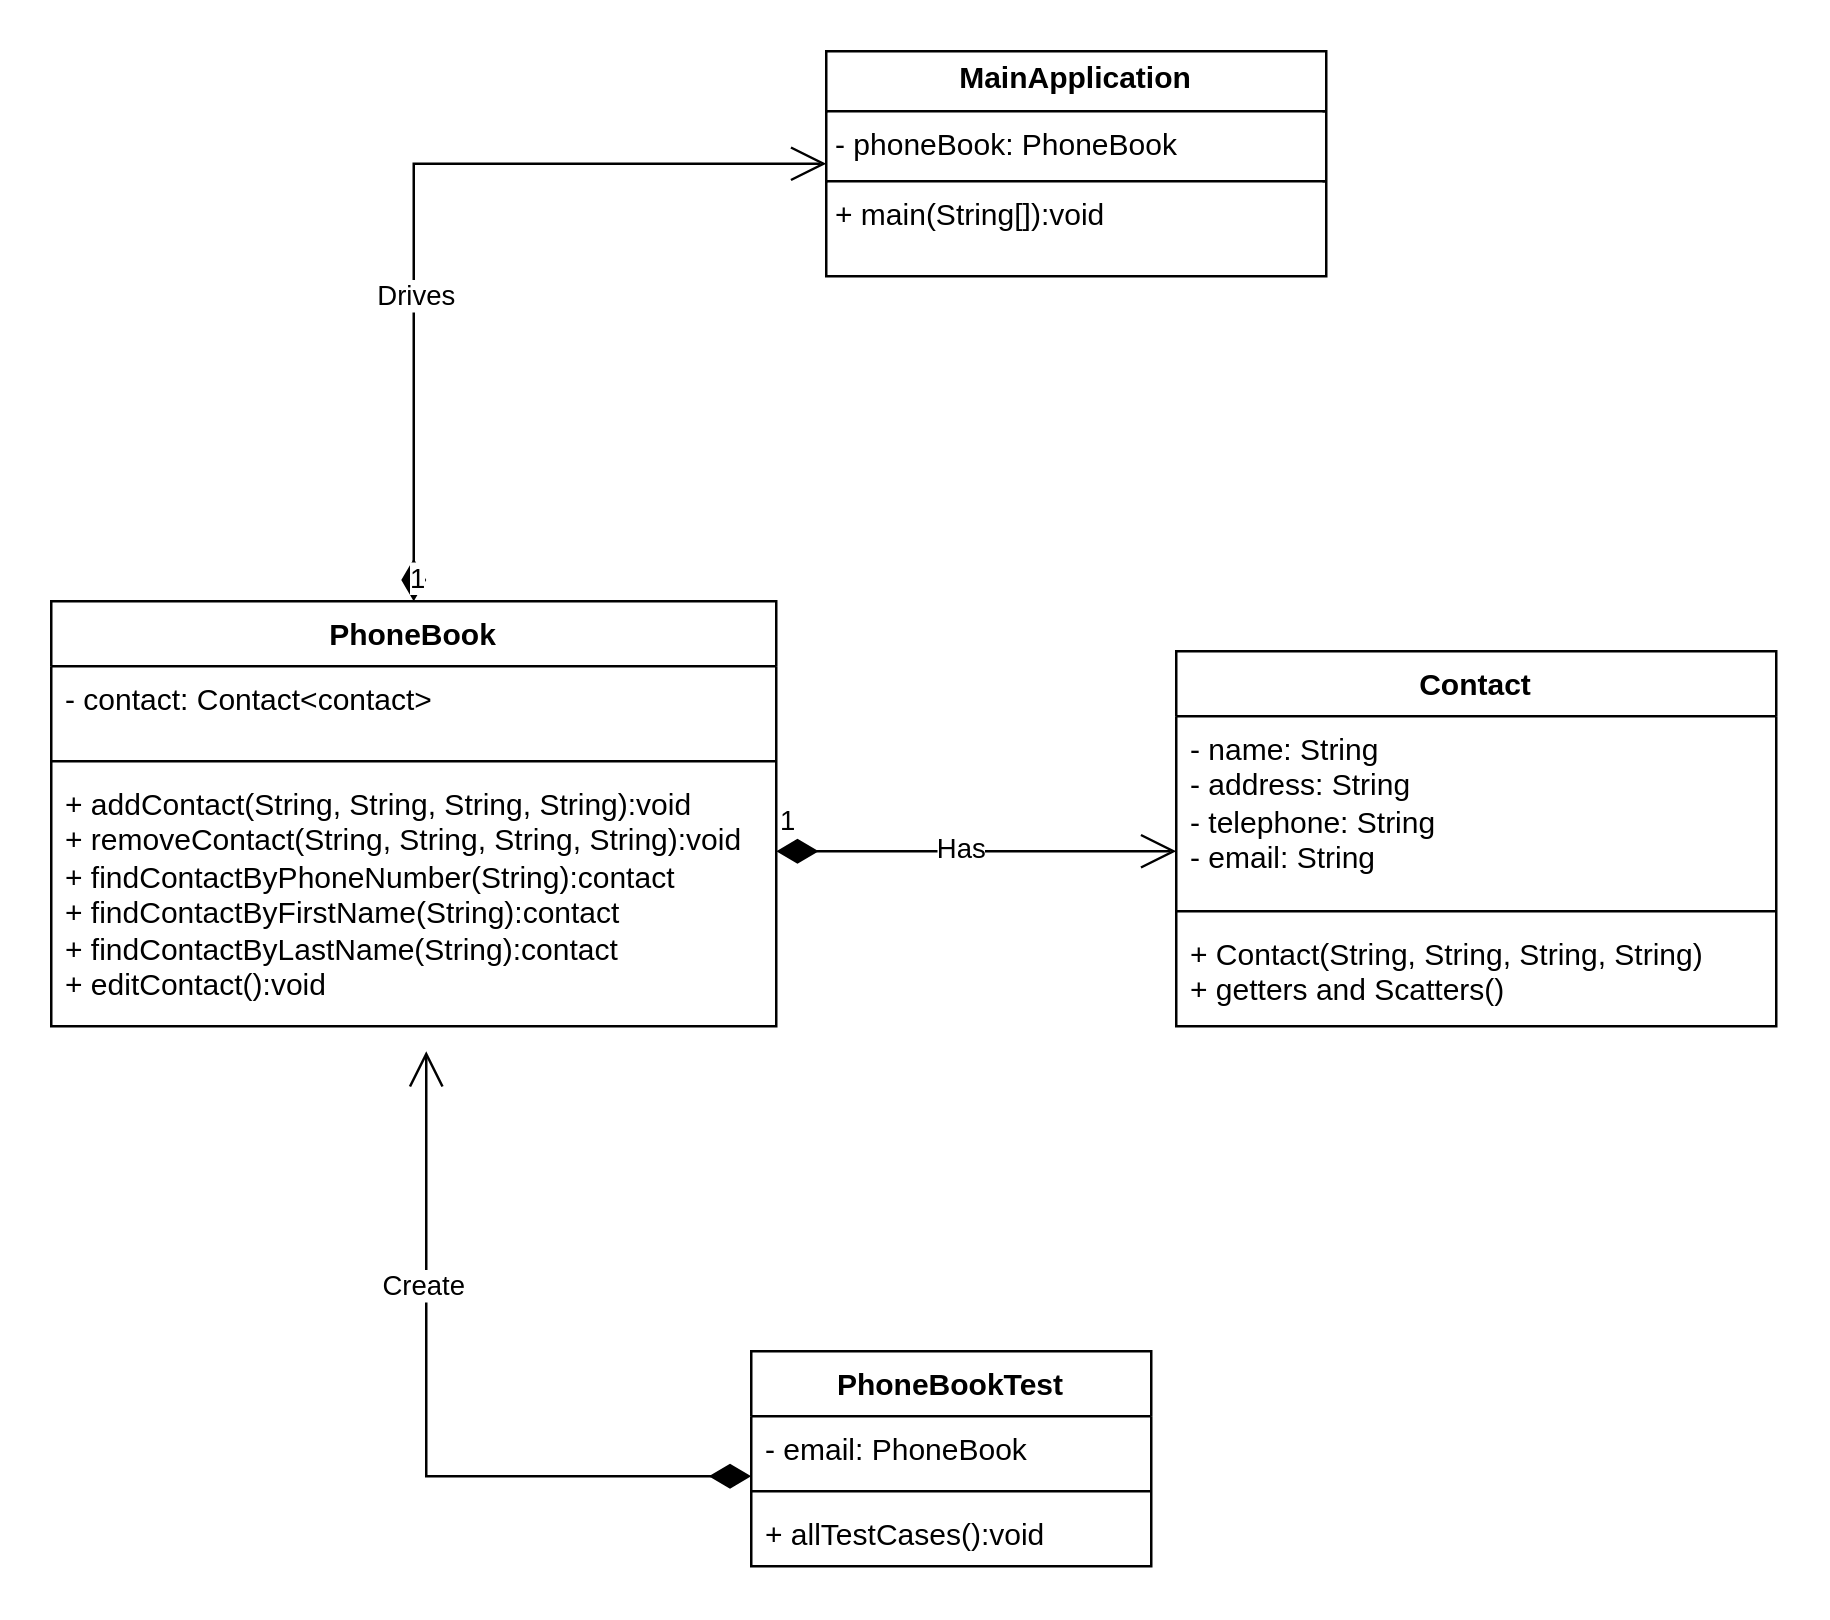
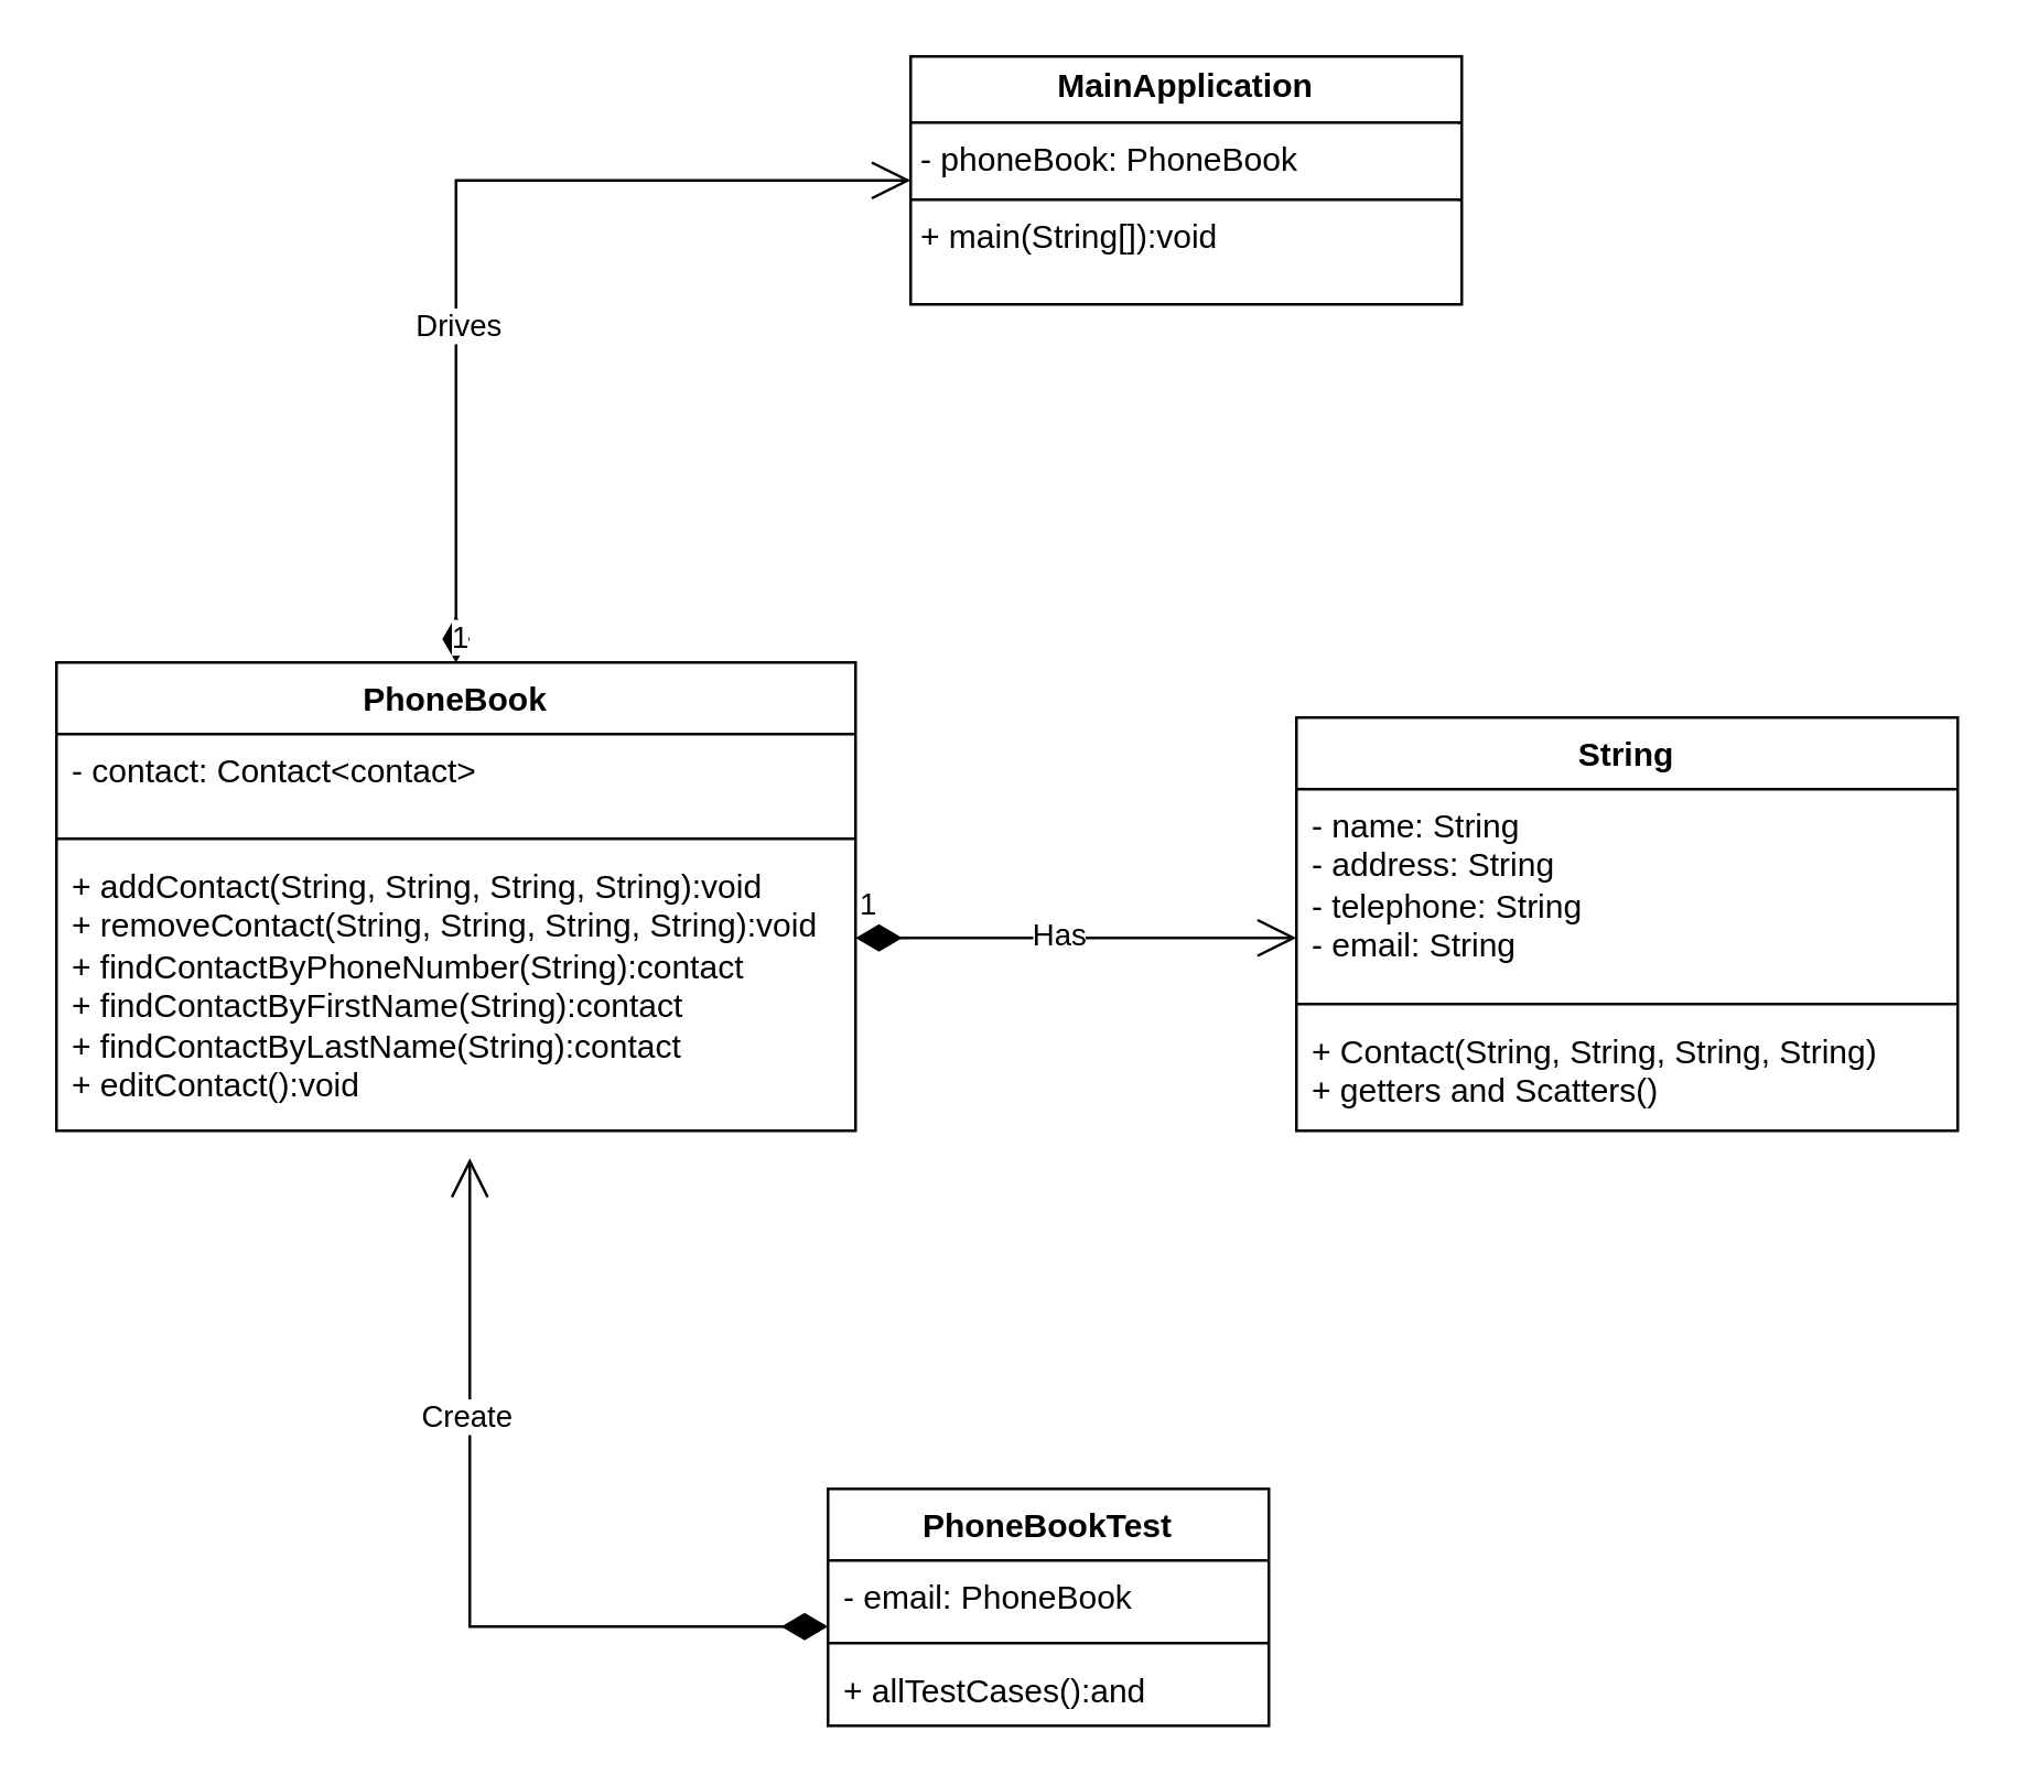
  <mxCell id="0" />
  <mxCell id="1" parent="0" />
  <mxCell id="2" value="PhoneBook" style="swimlane;fontStyle=1;align=center;verticalAlign=top;childLayout=stackLayout;horizontal=1;startSize=26;horizontalStack=0;resizeParent=1;resizeParentMax=0;resizeLast=0;collapsible=1;marginBottom=0;whiteSpace=wrap;html=1;" vertex="1" parent="1"><mxGeometry x="20" y="240" width="290" height="170" as="geometry" /></mxCell>
  <mxCell id="3" value="- contact: Contact&amp;lt;contact&amp;gt;" style="text;strokeColor=none;fillColor=none;align=left;verticalAlign=top;spacingLeft=4;spacingRight=4;overflow=hidden;rotatable=0;points=[[0,0.5],[1,0.5]];portConstraint=eastwest;whiteSpace=wrap;html=1;" vertex="1" parent="2"><mxGeometry y="26" width="290" height="34" as="geometry" /></mxCell>
  <mxCell id="4" value="" style="line;strokeWidth=1;fillColor=none;align=left;verticalAlign=middle;spacingTop=-1;spacingLeft=3;spacingRight=3;rotatable=0;labelPosition=right;points=[];portConstraint=eastwest;strokeColor=inherit;" vertex="1" parent="2"><mxGeometry y="60" width="290" height="8" as="geometry" /></mxCell>
  <mxCell id="5" value="&lt;div&gt;&lt;span style=&quot;background-color: transparent; color: light-dark(rgb(0, 0, 0), rgb(255, 255, 255));&quot;&gt;+ addContact(String, String, String, String):void&lt;/span&gt;&lt;/div&gt;&lt;div&gt;+ removeContact(String, String, String, String):void&lt;/div&gt;&lt;div&gt;+ findContactByPhoneNumber(String):contact&lt;/div&gt;&lt;div&gt;+ findContactByFirstName(String):contact&lt;/div&gt;&lt;div&gt;+ findContactByLastName(String):contact&lt;/div&gt;&lt;div&gt;+ editContact():void&lt;/div&gt;" style="text;strokeColor=none;fillColor=none;align=left;verticalAlign=top;spacingLeft=4;spacingRight=4;overflow=hidden;rotatable=0;points=[[0,0.5],[1,0.5]];portConstraint=eastwest;whiteSpace=wrap;html=1;" vertex="1" parent="2"><mxGeometry y="68" width="290" height="102" as="geometry" /></mxCell>
  <mxCell id="6" value="1" style="endArrow=open;html=1;endSize=12;startArrow=diamondThin;startSize=14;startFill=1;edgeStyle=orthogonalEdgeStyle;align=left;verticalAlign=bottom;rounded=0;" edge="1" parent="1"><mxGeometry x="-1" y="3" relative="1" as="geometry"><mxPoint x="310" y="340" as="sourcePoint" /><mxPoint x="470" y="340" as="targetPoint" /></mxGeometry></mxCell>
  <mxCell id="7" value="Has" style="edgeLabel;html=1;align=center;verticalAlign=middle;resizable=0;points=[];" vertex="1" connectable="0" parent="6"><mxGeometry x="-0.103" y="2" relative="1" as="geometry"><mxPoint x="1" as="offset" /></mxGeometry></mxCell>
- <mxCell id="8" value="Contact" style="swimlane;fontStyle=1;align=center;verticalAlign=top;childLayout=stackLayout;horizontal=1;startSize=26;horizontalStack=0;resizeParent=1;resizeParentMax=0;resizeLast=0;collapsible=1;marginBottom=0;whiteSpace=wrap;html=1;" vertex="1" parent="1"><mxGeometry x="470" y="260" width="240" height="150" as="geometry" /></mxCell>
+ <mxCell id="8" value="String" style="swimlane;fontStyle=1;align=center;verticalAlign=top;childLayout=stackLayout;horizontal=1;startSize=26;horizontalStack=0;resizeParent=1;resizeParentMax=0;resizeLast=0;collapsible=1;marginBottom=0;whiteSpace=wrap;html=1;" vertex="1" parent="1"><mxGeometry x="470" y="260" width="240" height="150" as="geometry" /></mxCell>
  <mxCell id="9" value="- name: String&lt;div&gt;- address: String&amp;nbsp;&lt;br&gt;&lt;div&gt;&lt;span style=&quot;background-color: transparent; color: light-dark(rgb(0, 0, 0), rgb(255, 255, 255));&quot;&gt;- telephone: String&lt;/span&gt;&lt;div&gt;&lt;span style=&quot;background-color: transparent; color: light-dark(rgb(0, 0, 0), rgb(255, 255, 255));&quot;&gt;- email: String&lt;/span&gt;&lt;/div&gt;&lt;/div&gt;&lt;/div&gt;" style="text;strokeColor=none;fillColor=none;align=left;verticalAlign=top;spacingLeft=4;spacingRight=4;overflow=hidden;rotatable=0;points=[[0,0.5],[1,0.5]];portConstraint=eastwest;whiteSpace=wrap;html=1;" vertex="1" parent="8"><mxGeometry y="26" width="240" height="74" as="geometry" /></mxCell>
  <mxCell id="10" value="" style="line;strokeWidth=1;fillColor=none;align=left;verticalAlign=middle;spacingTop=-1;spacingLeft=3;spacingRight=3;rotatable=0;labelPosition=right;points=[];portConstraint=eastwest;strokeColor=inherit;" vertex="1" parent="8"><mxGeometry y="100" width="240" height="8" as="geometry" /></mxCell>
  <mxCell id="11" value="+ Contact(String, String, String, String)&lt;div&gt;+ getters and Scatters()&lt;/div&gt;" style="text;strokeColor=none;fillColor=none;align=left;verticalAlign=top;spacingLeft=4;spacingRight=4;overflow=hidden;rotatable=0;points=[[0,0.5],[1,0.5]];portConstraint=eastwest;whiteSpace=wrap;html=1;" vertex="1" parent="8"><mxGeometry y="108" width="240" height="42" as="geometry" /></mxCell>
  <mxCell id="12" value="" style="endArrow=open;html=1;endSize=12;startArrow=diamondThin;startSize=14;startFill=1;edgeStyle=orthogonalEdgeStyle;align=left;verticalAlign=bottom;rounded=0;" edge="1" parent="1"><mxGeometry x="-1" y="3" relative="1" as="geometry"><mxPoint x="300" y="590" as="sourcePoint" /><mxPoint x="170" y="420" as="targetPoint" /><Array as="points"><mxPoint x="260" y="590" /><mxPoint x="420" y="590" /></Array></mxGeometry></mxCell>
  <mxCell id="13" value="Create" style="edgeLabel;html=1;align=center;verticalAlign=middle;resizable=0;points=[];" vertex="1" connectable="0" parent="12"><mxGeometry x="0.388" y="2" relative="1" as="geometry"><mxPoint y="1" as="offset" /></mxGeometry></mxCell>
  <mxCell id="14" value="PhoneBookTest" style="swimlane;fontStyle=1;align=center;verticalAlign=top;childLayout=stackLayout;horizontal=1;startSize=26;horizontalStack=0;resizeParent=1;resizeParentMax=0;resizeLast=0;collapsible=1;marginBottom=0;whiteSpace=wrap;html=1;" vertex="1" parent="1"><mxGeometry x="300" y="540" width="160" height="86" as="geometry" /></mxCell>
  <mxCell id="15" value="- email: PhoneBook" style="text;strokeColor=none;fillColor=none;align=left;verticalAlign=top;spacingLeft=4;spacingRight=4;overflow=hidden;rotatable=0;points=[[0,0.5],[1,0.5]];portConstraint=eastwest;whiteSpace=wrap;html=1;" vertex="1" parent="14"><mxGeometry y="26" width="160" height="26" as="geometry" /></mxCell>
  <mxCell id="16" value="" style="line;strokeWidth=1;fillColor=none;align=left;verticalAlign=middle;spacingTop=-1;spacingLeft=3;spacingRight=3;rotatable=0;labelPosition=right;points=[];portConstraint=eastwest;strokeColor=inherit;" vertex="1" parent="14"><mxGeometry y="52" width="160" height="8" as="geometry" /></mxCell>
- <mxCell id="17" value="+ allTestCases():void&amp;nbsp;" style="text;strokeColor=none;fillColor=none;align=left;verticalAlign=top;spacingLeft=4;spacingRight=4;overflow=hidden;rotatable=0;points=[[0,0.5],[1,0.5]];portConstraint=eastwest;whiteSpace=wrap;html=1;" vertex="1" parent="14"><mxGeometry y="60" width="160" height="26" as="geometry" /></mxCell>
+ <mxCell id="17" value="+ allTestCases():and&amp;nbsp;" style="text;strokeColor=none;fillColor=none;align=left;verticalAlign=top;spacingLeft=4;spacingRight=4;overflow=hidden;rotatable=0;points=[[0,0.5],[1,0.5]];portConstraint=eastwest;whiteSpace=wrap;html=1;" vertex="1" parent="14"><mxGeometry y="60" width="160" height="26" as="geometry" /></mxCell>
  <mxCell id="18" value="&lt;p style=&quot;margin:0px;margin-top:4px;text-align:center;&quot;&gt;&lt;b&gt;MainApplication&lt;/b&gt;&lt;/p&gt;&lt;hr size=&quot;1&quot; style=&quot;border-style:solid;&quot;&gt;&lt;p style=&quot;margin:0px;margin-left:4px;&quot;&gt;- phoneBook: PhoneBook&lt;/p&gt;&lt;hr size=&quot;1&quot; style=&quot;border-style:solid;&quot;&gt;&lt;p style=&quot;margin:0px;margin-left:4px;&quot;&gt;+ main(String[]):void&lt;/p&gt;" style="verticalAlign=top;align=left;overflow=fill;html=1;whiteSpace=wrap;" vertex="1" parent="1"><mxGeometry x="330" y="20" width="200" height="90" as="geometry" /></mxCell>
  <mxCell id="19" value="1" style="endArrow=open;html=1;endSize=12;startArrow=diamondThin;startSize=14;startFill=1;edgeStyle=orthogonalEdgeStyle;align=left;verticalAlign=bottom;rounded=0;exitX=0.5;exitY=0;exitDx=0;exitDy=0;entryX=0;entryY=0.5;entryDx=0;entryDy=0;" edge="1" parent="1" source="2" target="18"><mxGeometry x="-1" y="3" relative="1" as="geometry"><mxPoint x="120" y="160" as="sourcePoint" /><mxPoint x="280" y="160" as="targetPoint" /></mxGeometry></mxCell>
  <mxCell id="20" value="Drives" style="edgeLabel;html=1;align=center;verticalAlign=middle;resizable=0;points=[];" vertex="1" connectable="0" parent="19"><mxGeometry x="-0.277" relative="1" as="geometry"><mxPoint as="offset" /></mxGeometry></mxCell>
